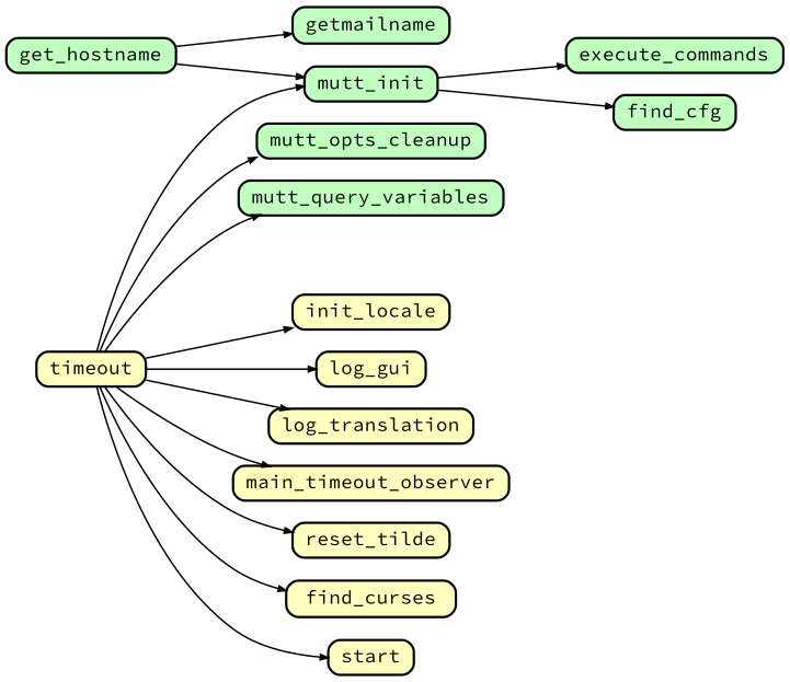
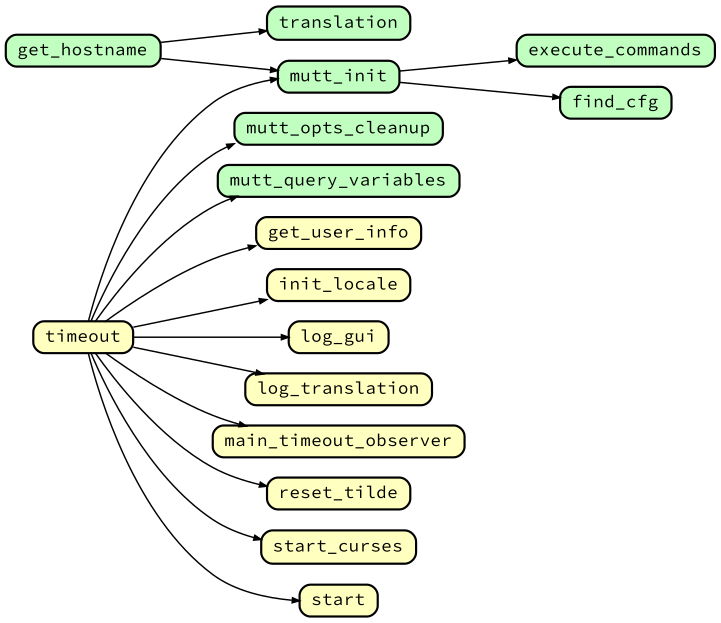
  digraph {
    compound=true
    fontname="Source Code Pro"
    nodesep=0.2
    rankdir=LR
    ranksep=0.5
    node [color=black fillcolor="#ffffc0" fontname="Source Code Pro" fontsize=12 penwidth=1.5 shape=Mrecord style=filled]
    edge [arrowsize=0.5 fontname="Source Code Pro" penwidth=1.0]
    execute_commands [fillcolor="#c0ffc0" height=0.2]
    find_cfg [fillcolor="#c0ffc0" height=0.2]
    get_hostname [fillcolor="#c0ffc0" height=0.2]
-   getmailname [fillcolor="#c0ffc0" height=0.2]
+   getmailname [fillcolor="#c0ffc0" height=0.2 label=translation]
    mutt_init [fillcolor="#c0ffc0" height=0.2]
    mutt_opts_cleanup [fillcolor="#c0ffc0" height=0.2]
    mutt_query_variables [fillcolor="#c0ffc0" height=0.2]
+   get_user_info [height=0.2]
    init_locale [height=0.2]
    log_gui [height=0.2]
    log_translation [height=0.2]
    n12 [height=0.2 label=timeout]
    main_timeout_observer [height=0.2]
    reset_tilde [height=0.2]
-   start_curses [height=0.2 label=find_curses]
+   start_curses [height=0.2]
    n16 [height=0.2 label=start]
    get_hostname -> getmailname
    get_hostname -> mutt_init
    mutt_init -> execute_commands
    mutt_init -> find_cfg
    n12 -> mutt_init
    n12 -> mutt_opts_cleanup
    n12 -> mutt_query_variables
+   n12 -> get_user_info
    n12 -> init_locale
    n12 -> log_gui
    n12 -> log_translation
    n12 -> main_timeout_observer
    n12 -> reset_tilde
    n12 -> start_curses
    n12 -> n16
  }
